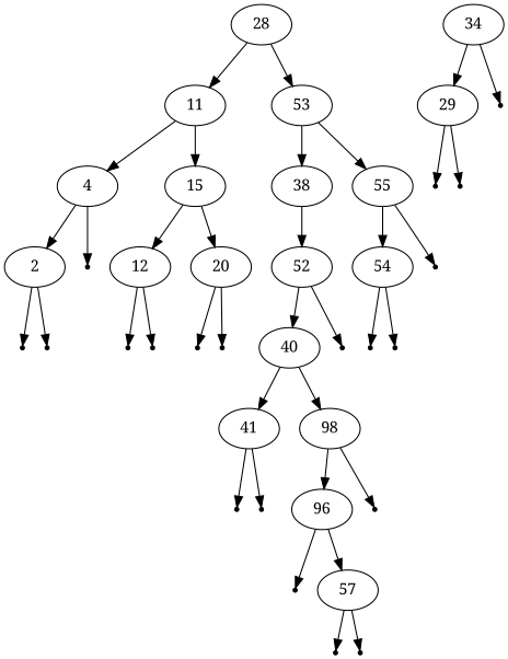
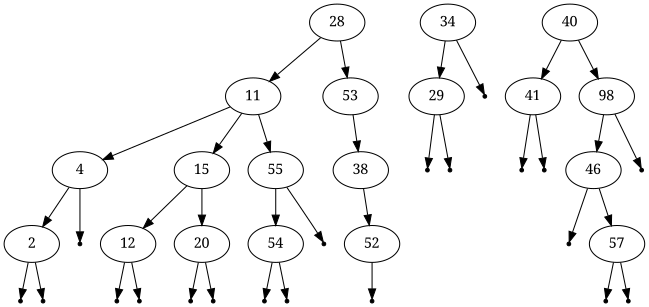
  digraph {
    fontname="Noto Serif"
    node [fontname="Noto Serif" shape=point]
    edge [fontname="Noto Serif"]
    28 [shape=""]
    11 [shape=""]
    53 [shape=""]
    4 [shape=""]
    15 [shape=""]
    38 [shape=""]
    55 [shape=""]
    2 [shape=""]
    null1
    12 [shape=""]
    20 [shape=""]
    52 [shape=""]
    54 [shape=""]
    null18
    null2
    null3
    null4
    null5
    null6
    null7
    34 [shape=""]
    29 [shape=""]
    null8
    n24 [label=40 shape=""]
    null11
    null19
    null20
    null9
    null10
    41 [shape=""]
    n31 [label=98 shape=""]
    null12
    null13
-   46 [label=96 shape=""]
+   46 [shape=""]
    null14
    null15
    n37 [label=57 shape=""]
    null16
    null17
    28 -> 11
    28 -> 53
    11 -> 4
    11 -> 15
    53 -> 38
-   53 -> 55
+   11 -> 55
    4 -> 2
    4 -> null1
    15 -> 12
    15 -> 20
    38 -> 52
    55 -> 54
    55 -> null18
    2 -> null2
    2 -> null3
    12 -> null4
    12 -> null5
    20 -> null6
    20 -> null7
-   52 -> n24
    52 -> null11
    54 -> null19
    54 -> null20
    34 -> 29
    34 -> null8
    29 -> null9
    29 -> null10
    n24 -> 41
    n24 -> n31
    41 -> null12
    41 -> null13
    n31 -> 46
    n31 -> null14
    46 -> null15
    46 -> n37
    n37 -> null16
    n37 -> null17
  }
